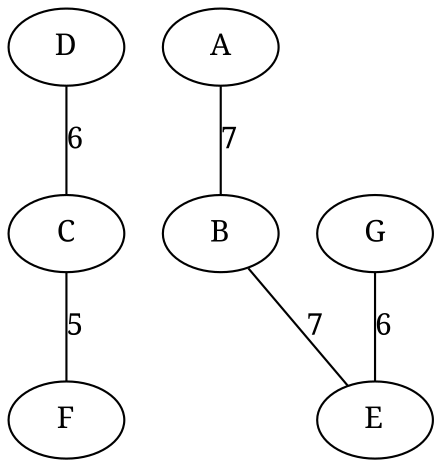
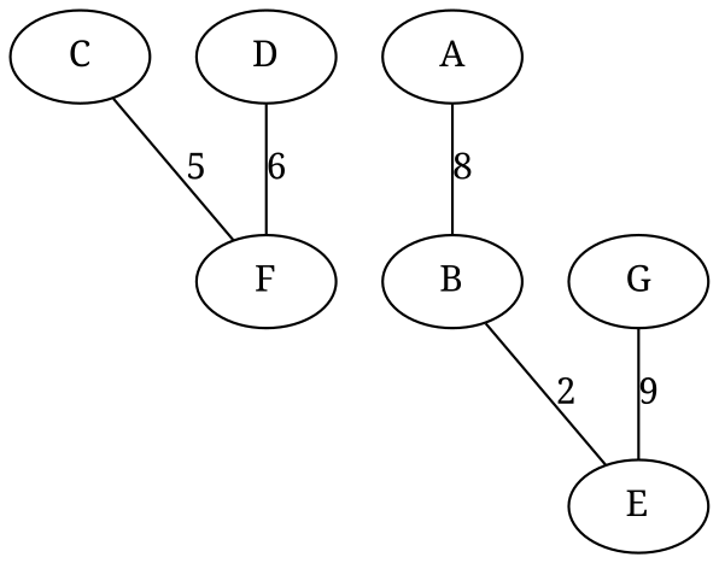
  graph {
    fontname="Noto Serif"
    node [fontname="Noto Serif"]
    edge [fontname="Noto Serif" weight=7]
    C
    F
    A
    B
    D
    E
    G
    C -- F [label=5 weight=5]
-   A -- B [label=7]
-   B -- E [label=7]
-   D -- C [label=6 weight=6]
-   G -- E [label=6 weight=9]
+   A -- B [label=8]
+   B -- E [label=2]
+   D -- F [label=6 weight=6]
+   G -- E [label=9 weight=9]
  }
